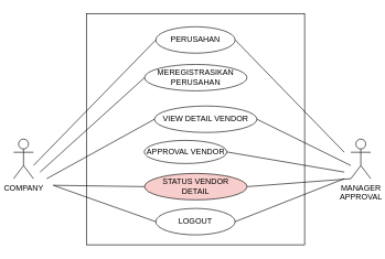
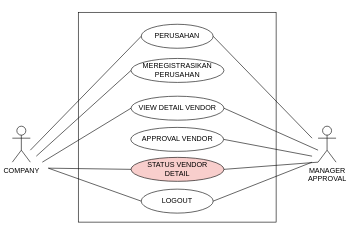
  <mxCell id="0" />
  <mxCell id="1" parent="0" />
  <mxCell id="2" value="" style="rounded=0;whiteSpace=wrap;html=1;" vertex="1" parent="1"><mxGeometry x="130" y="20" width="330" height="350" as="geometry" /></mxCell>
  <mxCell id="3" value="COMPANY" style="shape=umlActor;verticalLabelPosition=bottom;verticalAlign=top;html=1;outlineConnect=0;" vertex="1" parent="1"><mxGeometry x="20" y="210" width="30" height="60" as="geometry" /></mxCell>
  <mxCell id="4" value="MANAGER&lt;br&gt;APPROVAL" style="shape=umlActor;verticalLabelPosition=bottom;verticalAlign=top;html=1;outlineConnect=0;" vertex="1" parent="1"><mxGeometry x="530" y="210" width="30" height="60" as="geometry" /></mxCell>
  <mxCell id="5" value="PERUSAHAN" style="ellipse;whiteSpace=wrap;html=1;" vertex="1" parent="1"><mxGeometry x="235" y="40" width="120" height="40" as="geometry" /></mxCell>
  <mxCell id="6" value="" style="endArrow=none;html=1;rounded=0;entryX=0;entryY=0.5;entryDx=0;entryDy=0;" edge="1" parent="1" target="5"><mxGeometry width="50" height="50" relative="1" as="geometry"><mxPoint x="50" y="250" as="sourcePoint" /><mxPoint x="100" y="200" as="targetPoint" /></mxGeometry></mxCell>
  <mxCell id="7" value="" style="endArrow=none;html=1;rounded=0;exitX=1;exitY=0.5;exitDx=0;exitDy=0;" edge="1" parent="1" source="5"><mxGeometry width="50" height="50" relative="1" as="geometry"><mxPoint x="325" y="400" as="sourcePoint" /><mxPoint x="520" y="230" as="targetPoint" /></mxGeometry></mxCell>
  <mxCell id="8" value="MEREGISTRASIKAN PERUSAHAN" style="ellipse;whiteSpace=wrap;html=1;" vertex="1" parent="1"><mxGeometry x="218" y="97" width="155" height="40" as="geometry" /></mxCell>
- <mxCell id="9" value="VIEW DETAIL VENDOR" style="ellipse;whiteSpace=wrap;html=1;" vertex="1" parent="1"><mxGeometry x="233" y="160" width="155" height="40" as="geometry" /></mxCell>
+ <mxCell id="9" value="VIEW DETAIL VENDOR" style="ellipse;whiteSpace=wrap;html=1;" vertex="1" parent="1"><mxGeometry x="218" y="160" width="155" height="40" as="geometry" /></mxCell>
  <mxCell id="10" value="LOGOUT" style="ellipse;whiteSpace=wrap;html=1;" vertex="1" parent="1"><mxGeometry x="235" y="315" width="120" height="40" as="geometry" /></mxCell>
- <mxCell id="11" value="APPROVAL VENDOR" style="ellipse;whiteSpace=wrap;html=1;" vertex="1" parent="1"><mxGeometry x="217.5" y="212" width="125" height="35" as="geometry" /></mxCell>
+ <mxCell id="11" value="APPROVAL VENDOR" style="ellipse;whiteSpace=wrap;html=1;" vertex="1" parent="1"><mxGeometry x="217.5" y="212" width="155" height="40" as="geometry" /></mxCell>
  <mxCell id="12" value="" style="endArrow=none;html=1;rounded=0;exitX=1;exitY=0.5;exitDx=0;exitDy=0;" edge="1" parent="1" source="9"><mxGeometry width="50" height="50" relative="1" as="geometry"><mxPoint x="365" y="70" as="sourcePoint" /><mxPoint x="530" y="250" as="targetPoint" /></mxGeometry></mxCell>
  <mxCell id="13" value="" style="endArrow=none;html=1;rounded=0;exitX=1;exitY=0.5;exitDx=0;exitDy=0;" edge="1" parent="1" source="11"><mxGeometry width="50" height="50" relative="1" as="geometry"><mxPoint x="383" y="190" as="sourcePoint" /><mxPoint x="520" y="260" as="targetPoint" /></mxGeometry></mxCell>
  <mxCell id="14" value="" style="endArrow=none;html=1;rounded=0;entryX=0;entryY=0.5;entryDx=0;entryDy=0;" edge="1" parent="1" target="8"><mxGeometry width="50" height="50" relative="1" as="geometry"><mxPoint x="60" y="260" as="sourcePoint" /><mxPoint x="245" y="70" as="targetPoint" /></mxGeometry></mxCell>
  <mxCell id="15" value="" style="endArrow=none;html=1;rounded=0;entryX=0;entryY=0.5;entryDx=0;entryDy=0;" edge="1" parent="1" target="9"><mxGeometry width="50" height="50" relative="1" as="geometry"><mxPoint x="70" y="270" as="sourcePoint" /><mxPoint x="228" y="127" as="targetPoint" /></mxGeometry></mxCell>
  <mxCell id="16" value="" style="endArrow=none;html=1;rounded=0;entryX=0;entryY=0.5;entryDx=0;entryDy=0;" edge="1" parent="1" target="10"><mxGeometry width="50" height="50" relative="1" as="geometry"><mxPoint x="80" y="280" as="sourcePoint" /><mxPoint x="228" y="190" as="targetPoint" /></mxGeometry></mxCell>
  <mxCell id="17" value="" style="endArrow=none;html=1;rounded=0;exitX=1;exitY=0.5;exitDx=0;exitDy=0;" edge="1" parent="1" source="10"><mxGeometry width="50" height="50" relative="1" as="geometry"><mxPoint x="383" y="250" as="sourcePoint" /><mxPoint x="520" y="270" as="targetPoint" /></mxGeometry></mxCell>
  <mxCell id="18" value="STATUS VENDOR&lt;br&gt;DETAIL" style="ellipse;whiteSpace=wrap;html=1;fillColor=#f8cecc;" vertex="1" parent="1"><mxGeometry x="218" y="262" width="155" height="40" as="geometry" /></mxCell>
  <mxCell id="19" value="" style="endArrow=none;html=1;rounded=0;entryX=0;entryY=0.5;entryDx=0;entryDy=0;" edge="1" parent="1" target="18"><mxGeometry width="50" height="50" relative="1" as="geometry"><mxPoint x="80" y="280" as="sourcePoint" /><mxPoint x="228" y="190" as="targetPoint" /></mxGeometry></mxCell>
  <mxCell id="20" value="" style="endArrow=none;html=1;rounded=0;exitX=1;exitY=0.5;exitDx=0;exitDy=0;" edge="1" parent="1" source="18"><mxGeometry width="50" height="50" relative="1" as="geometry"><mxPoint x="383" y="242" as="sourcePoint" /><mxPoint x="530" y="270" as="targetPoint" /></mxGeometry></mxCell>
